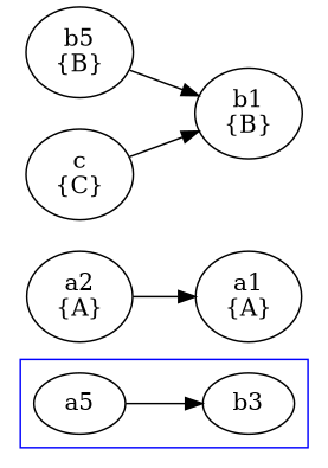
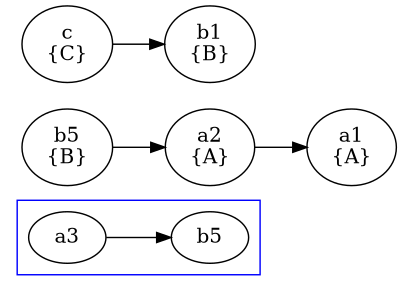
  digraph {
    dir=forward
    rankdir=LR
-   a3 [label=a5]
-   b3
+   a3
+   b3 [label=b5]
    n3 [label="a2\n{A}"]
    n4 [label="a1\n{A}"]
    n5 [label="b5\n{B}"]
    n6 [label="b1\n{B}"]
    n7 [label="c\n{C}"]
    subgraph cluster_1 {
      color=blue
      fill=blue
      a3
      b3
    }
    a3 -> b3
    n3 -> n4
-   n5 -> n6
+   n5 -> n3
    n7 -> n6
  }
